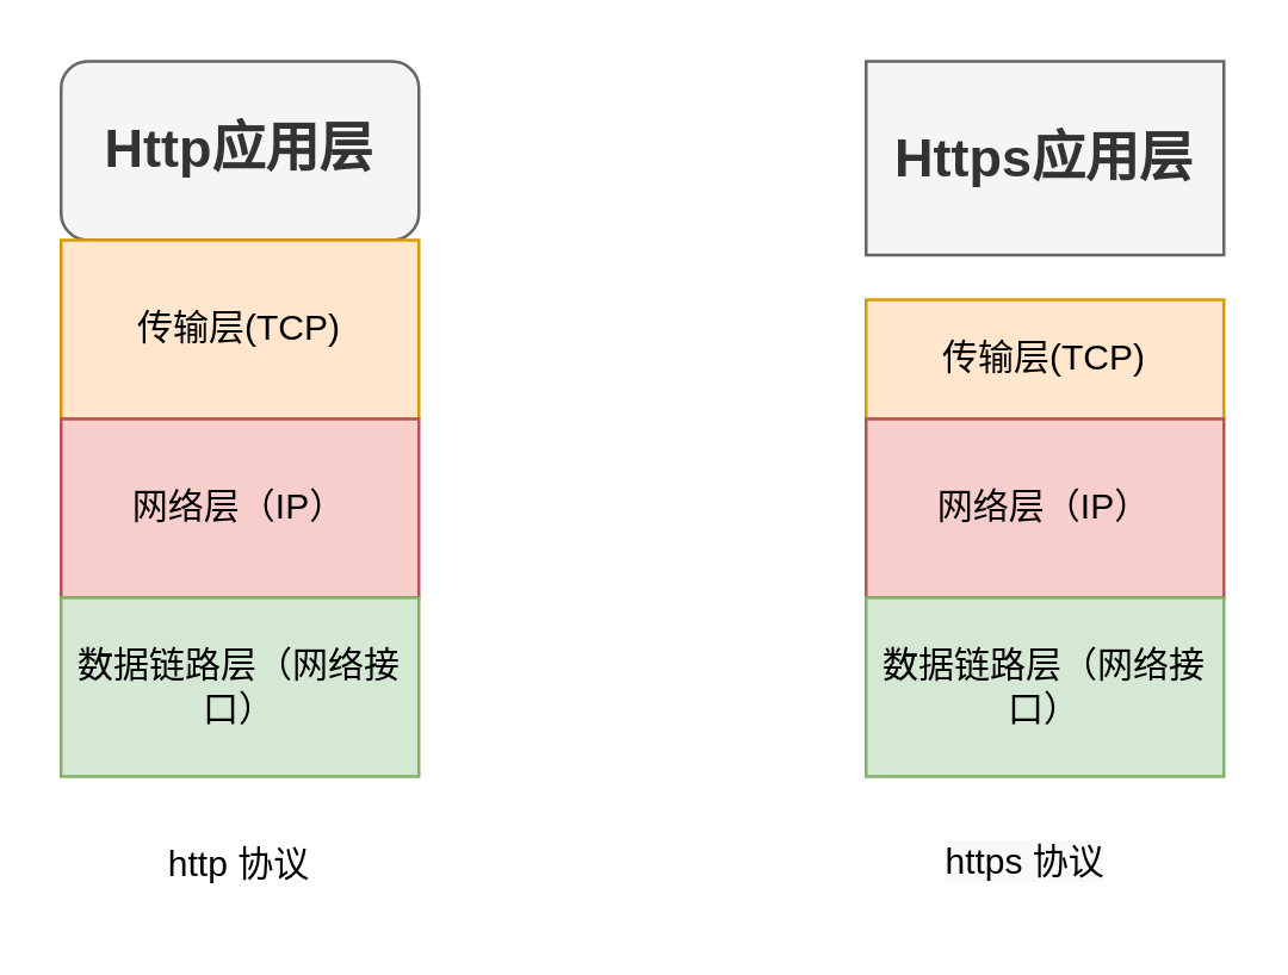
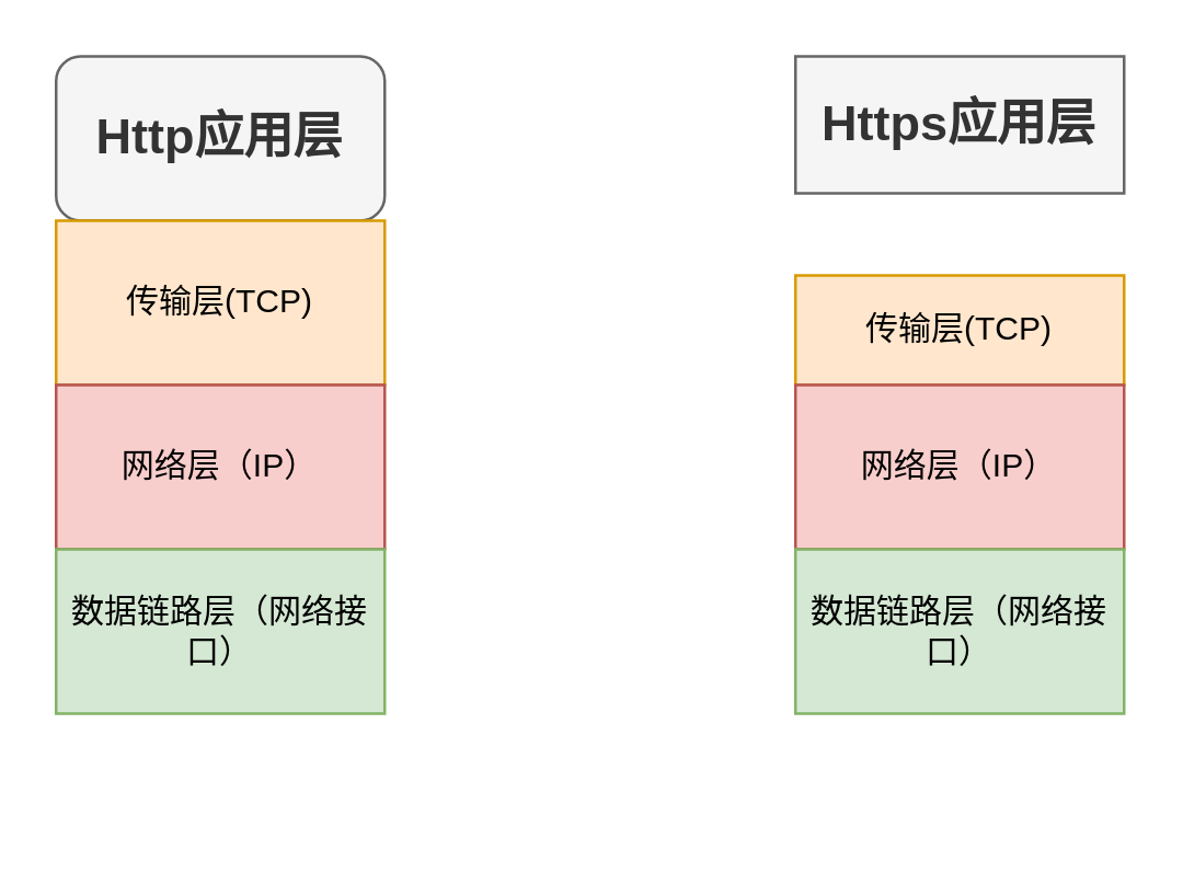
  <mxCell id="0" />
  <mxCell id="1" parent="0" />
  <mxCell id="2" value="&lt;b&gt;&lt;font style=&quot;font-size: 18px&quot;&gt;Http应用层&lt;/font&gt;&lt;/b&gt;" style="whiteSpace=wrap;html=1;fillColor=#f5f5f5;strokeColor=#666666;fontColor=#333333;rounded=1;" vertex="1" parent="1"><mxGeometry x="20" y="20" width="120" height="60" as="geometry" /></mxCell>
  <mxCell id="3" value="传输层(TCP)" style="rounded=0;whiteSpace=wrap;html=1;fillColor=#ffe6cc;strokeColor=#d79b00;" vertex="1" parent="1"><mxGeometry x="20" y="80" width="120" height="60" as="geometry" /></mxCell>
  <mxCell id="4" value="网络层（IP）" style="rounded=0;whiteSpace=wrap;html=1;fillColor=#f8cecc;strokeColor=#b85450;" vertex="1" parent="1"><mxGeometry x="20" y="140" width="120" height="60" as="geometry" /></mxCell>
  <mxCell id="5" value="数据链路层（网络接口）" style="rounded=0;whiteSpace=wrap;html=1;fillColor=#d5e8d4;strokeColor=#82b366;" vertex="1" parent="1"><mxGeometry x="20" y="200" width="120" height="60" as="geometry" /></mxCell>
- <mxCell id="6" value="&lt;b&gt;&lt;font style=&quot;font-size: 18px&quot;&gt;Https应用层&lt;/font&gt;&lt;/b&gt;" style="rounded=0;whiteSpace=wrap;html=1;fillColor=#f5f5f5;strokeColor=#666666;fontColor=#333333;" vertex="1" parent="1"><mxGeometry x="290" y="20" width="120" height="65" as="geometry" /></mxCell>
+ <mxCell id="6" value="&lt;b&gt;&lt;font style=&quot;font-size: 18px&quot;&gt;Https应用层&lt;/font&gt;&lt;/b&gt;" style="rounded=0;whiteSpace=wrap;html=1;fillColor=#f5f5f5;strokeColor=#666666;fontColor=#333333;" vertex="1" parent="1"><mxGeometry x="290" y="20" width="120" height="50" as="geometry" /></mxCell>
  <mxCell id="7" value="传输层(TCP)" style="rounded=0;whiteSpace=wrap;html=1;fillColor=#ffe6cc;strokeColor=#d79b00;" vertex="1" parent="1"><mxGeometry x="290" y="100" width="120" height="40" as="geometry" /></mxCell>
  <mxCell id="8" value="网络层（IP）" style="rounded=0;whiteSpace=wrap;html=1;fillColor=#f8cecc;strokeColor=#b85450;" vertex="1" parent="1"><mxGeometry x="290" y="140" width="120" height="60" as="geometry" /></mxCell>
  <mxCell id="9" value="数据链路层（网络接口）" style="rounded=0;whiteSpace=wrap;html=1;fillColor=#d5e8d4;strokeColor=#82b366;" vertex="1" parent="1"><mxGeometry x="290" y="200" width="120" height="60" as="geometry" /></mxCell>
- <mxCell id="10" value="http 协议" style="text;html=1;strokeColor=none;fillColor=none;align=center;verticalAlign=middle;whiteSpace=wrap;rounded=0;" vertex="1" parent="1"><mxGeometry x="50" y="280" width="60" height="20" as="geometry" /></mxCell>
- <mxCell id="11" value="&lt;span style=&quot;color: rgb(0 , 0 , 0) ; font-family: &amp;#34;helvetica&amp;#34; ; font-size: 12px ; font-style: normal ; font-weight: 400 ; letter-spacing: normal ; text-align: center ; text-indent: 0px ; text-transform: none ; word-spacing: 0px ; background-color: rgb(248 , 249 , 250) ; display: inline ; float: none&quot;&gt;https 协议&lt;/span&gt;" style="text;whiteSpace=wrap;html=1;" vertex="1" parent="1"><mxGeometry x="315" y="275" width="70" height="30" as="geometry" /></mxCell>
